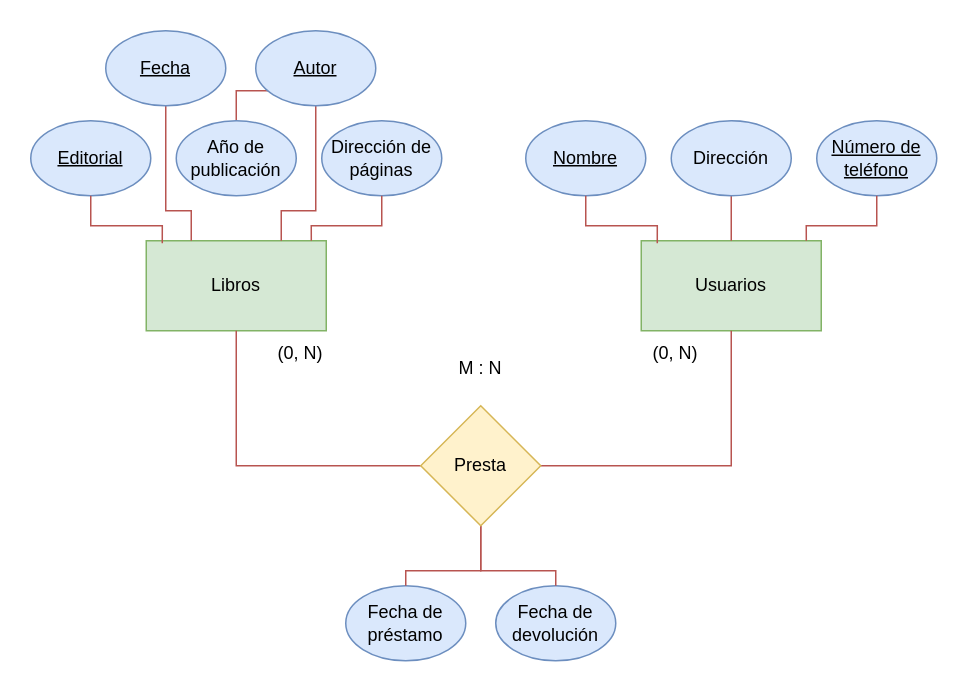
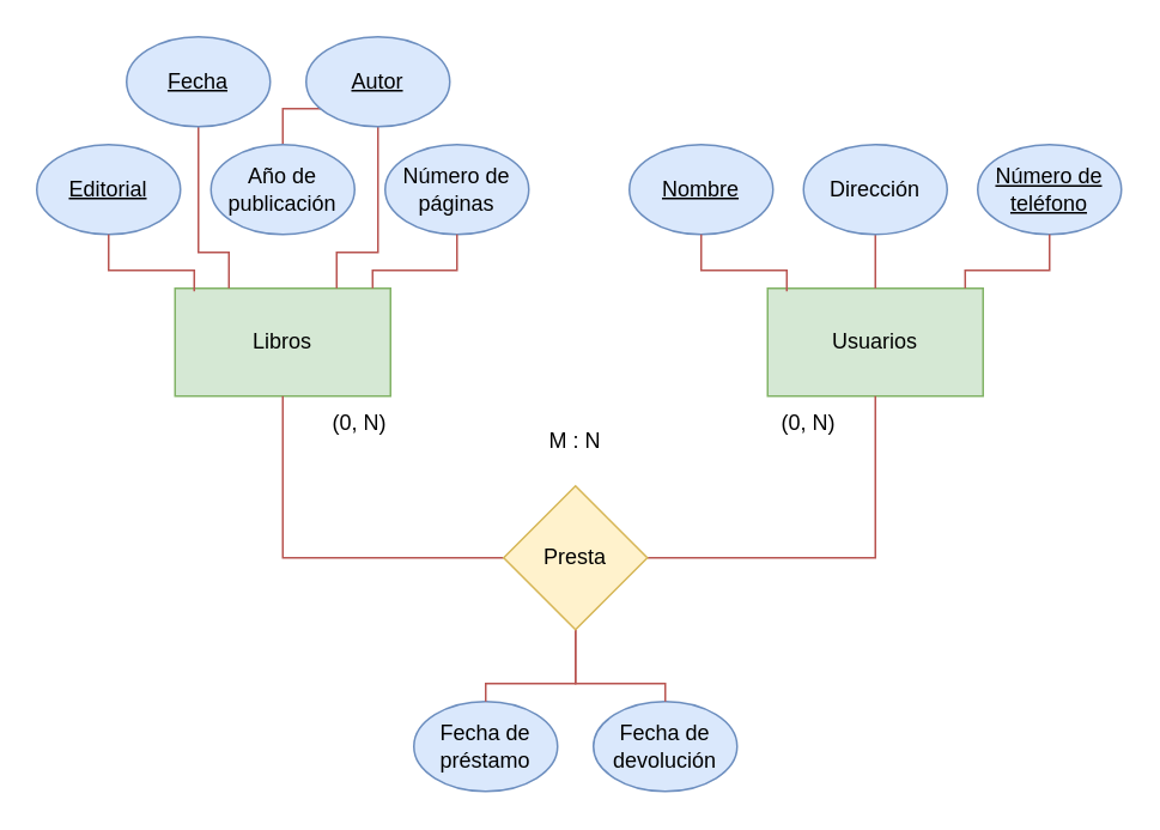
  <mxCell id="0" />
  <mxCell id="1" parent="0" />
  <mxCell id="2" value="Libros" style="rounded=0;whiteSpace=wrap;html=1;fillColor=#d5e8d4;strokeColor=#82b366;" parent="1" vertex="1"><mxGeometry x="97" y="160" width="120" height="60" as="geometry" /></mxCell>
  <mxCell id="3" value="" style="edgeStyle=orthogonalEdgeStyle;rounded=0;orthogonalLoop=1;jettySize=auto;html=1;endArrow=none;endFill=0;fillColor=#f8cecc;strokeColor=#b85450;" parent="1" source="4" target="6" edge="1"><mxGeometry relative="1" as="geometry" /></mxCell>
  <mxCell id="4" value="Año de publicación" style="ellipse;whiteSpace=wrap;html=1;fillColor=#dae8fc;strokeColor=#6c8ebf;" parent="1" vertex="1"><mxGeometry x="117" y="80" width="80" height="50" as="geometry" /></mxCell>
  <mxCell id="5" style="edgeStyle=orthogonalEdgeStyle;rounded=0;orthogonalLoop=1;jettySize=auto;html=1;entryX=0.75;entryY=0;entryDx=0;entryDy=0;endArrow=none;endFill=0;fillColor=#f8cecc;strokeColor=#b85450;" parent="1" source="6" target="2" edge="1"><mxGeometry relative="1" as="geometry"><Array as="points"><mxPoint x="210" y="140" /><mxPoint x="187" y="140" /></Array></mxGeometry></mxCell>
  <mxCell id="6" value="&lt;u&gt;Autor&lt;/u&gt;" style="ellipse;whiteSpace=wrap;html=1;fillColor=#dae8fc;strokeColor=#6c8ebf;" parent="1" vertex="1"><mxGeometry x="170" y="20" width="80" height="50" as="geometry" /></mxCell>
  <mxCell id="7" style="edgeStyle=orthogonalEdgeStyle;rounded=0;orthogonalLoop=1;jettySize=auto;html=1;entryX=0.25;entryY=0;entryDx=0;entryDy=0;endArrow=none;endFill=0;fillColor=#f8cecc;strokeColor=#b85450;" parent="1" source="8" target="2" edge="1"><mxGeometry relative="1" as="geometry"><Array as="points"><mxPoint x="110" y="140" /><mxPoint x="127" y="140" /></Array></mxGeometry></mxCell>
  <mxCell id="8" value="&lt;u&gt;Fecha&lt;/u&gt;" style="ellipse;whiteSpace=wrap;html=1;fillColor=#dae8fc;strokeColor=#6c8ebf;" parent="1" vertex="1"><mxGeometry x="70" y="20" width="80" height="50" as="geometry" /></mxCell>
- <mxCell id="9" value="Dirección de páginas" style="ellipse;whiteSpace=wrap;html=1;fillColor=#dae8fc;strokeColor=#6c8ebf;" parent="1" vertex="1"><mxGeometry x="214" y="80" width="80" height="50" as="geometry" /></mxCell>
+ <mxCell id="9" value="Número de páginas" style="ellipse;whiteSpace=wrap;html=1;fillColor=#dae8fc;strokeColor=#6c8ebf;" parent="1" vertex="1"><mxGeometry x="214" y="80" width="80" height="50" as="geometry" /></mxCell>
  <mxCell id="10" value="&lt;u&gt;Editorial&lt;/u&gt;" style="ellipse;whiteSpace=wrap;html=1;fillColor=#dae8fc;strokeColor=#6c8ebf;" parent="1" vertex="1"><mxGeometry x="20" y="80" width="80" height="50" as="geometry" /></mxCell>
  <mxCell id="11" style="edgeStyle=orthogonalEdgeStyle;rounded=0;orthogonalLoop=1;jettySize=auto;html=1;entryX=0.089;entryY=0.028;entryDx=0;entryDy=0;entryPerimeter=0;endArrow=none;endFill=0;fillColor=#f8cecc;strokeColor=#b85450;" parent="1" source="10" target="2" edge="1"><mxGeometry relative="1" as="geometry" /></mxCell>
  <mxCell id="12" style="edgeStyle=orthogonalEdgeStyle;rounded=0;orthogonalLoop=1;jettySize=auto;html=1;entryX=0.917;entryY=0;entryDx=0;entryDy=0;entryPerimeter=0;endArrow=none;endFill=0;fillColor=#f8cecc;strokeColor=#b85450;" parent="1" source="9" target="2" edge="1"><mxGeometry relative="1" as="geometry" /></mxCell>
  <mxCell id="13" value="Usuarios" style="rounded=0;whiteSpace=wrap;html=1;fillColor=#d5e8d4;strokeColor=#82b366;" parent="1" vertex="1"><mxGeometry x="427" y="160" width="120" height="60" as="geometry" /></mxCell>
  <mxCell id="14" value="" style="edgeStyle=orthogonalEdgeStyle;rounded=0;orthogonalLoop=1;jettySize=auto;html=1;endArrow=none;endFill=0;fillColor=#f8cecc;strokeColor=#b85450;" parent="1" source="15" target="13" edge="1"><mxGeometry relative="1" as="geometry" /></mxCell>
  <mxCell id="15" value="Dirección" style="ellipse;whiteSpace=wrap;html=1;fillColor=#dae8fc;strokeColor=#6c8ebf;" parent="1" vertex="1"><mxGeometry x="447" y="80" width="80" height="50" as="geometry" /></mxCell>
  <mxCell id="16" value="Número de teléfono" style="ellipse;whiteSpace=wrap;html=1;fillColor=#dae8fc;strokeColor=#6c8ebf;fontStyle=4" parent="1" vertex="1"><mxGeometry x="544" y="80" width="80" height="50" as="geometry" /></mxCell>
  <mxCell id="17" value="Nombre" style="ellipse;whiteSpace=wrap;html=1;fillColor=#dae8fc;strokeColor=#6c8ebf;fontStyle=4" parent="1" vertex="1"><mxGeometry x="350" y="80" width="80" height="50" as="geometry" /></mxCell>
  <mxCell id="18" style="edgeStyle=orthogonalEdgeStyle;rounded=0;orthogonalLoop=1;jettySize=auto;html=1;entryX=0.089;entryY=0.028;entryDx=0;entryDy=0;entryPerimeter=0;endArrow=none;endFill=0;fillColor=#f8cecc;strokeColor=#b85450;" parent="1" source="17" target="13" edge="1"><mxGeometry relative="1" as="geometry" /></mxCell>
  <mxCell id="19" style="edgeStyle=orthogonalEdgeStyle;rounded=0;orthogonalLoop=1;jettySize=auto;html=1;entryX=0.917;entryY=0;entryDx=0;entryDy=0;entryPerimeter=0;endArrow=none;endFill=0;fillColor=#f8cecc;strokeColor=#b85450;" parent="1" source="16" target="13" edge="1"><mxGeometry relative="1" as="geometry" /></mxCell>
  <mxCell id="20" style="edgeStyle=orthogonalEdgeStyle;rounded=0;orthogonalLoop=1;jettySize=auto;html=1;entryX=0.5;entryY=1;entryDx=0;entryDy=0;exitX=0;exitY=0.5;exitDx=0;exitDy=0;endArrow=none;endFill=0;fillColor=#f8cecc;strokeColor=#b85450;" parent="1" source="28" target="2" edge="1"><mxGeometry relative="1" as="geometry"><mxPoint x="267" y="310" as="sourcePoint" /><mxPoint x="157" y="260" as="targetPoint" /></mxGeometry></mxCell>
  <mxCell id="21" style="edgeStyle=orthogonalEdgeStyle;rounded=0;orthogonalLoop=1;jettySize=auto;html=1;endArrow=none;endFill=0;fillColor=#f8cecc;strokeColor=#b85450;entryX=0.5;entryY=1;entryDx=0;entryDy=0;exitX=1;exitY=0.5;exitDx=0;exitDy=0;" parent="1" source="28" target="13" edge="1"><mxGeometry relative="1" as="geometry"><mxPoint x="387" y="380" as="sourcePoint" /><mxPoint x="487" y="330" as="targetPoint" /></mxGeometry></mxCell>
  <mxCell id="22" value="Fecha de devolución" style="ellipse;whiteSpace=wrap;html=1;fillColor=#dae8fc;strokeColor=#6c8ebf;" parent="1" vertex="1"><mxGeometry x="330" y="390" width="80" height="50" as="geometry" /></mxCell>
  <mxCell id="23" value="Fecha de préstamo" style="ellipse;whiteSpace=wrap;html=1;fillColor=#dae8fc;strokeColor=#6c8ebf;" parent="1" vertex="1"><mxGeometry x="230" y="390" width="80" height="50" as="geometry" /></mxCell>
  <mxCell id="24" style="edgeStyle=orthogonalEdgeStyle;rounded=0;orthogonalLoop=1;jettySize=auto;html=1;entryX=0.5;entryY=1;entryDx=0;entryDy=0;endArrow=none;endFill=0;fillColor=#f8cecc;strokeColor=#b85450;" parent="1" source="23" target="28" edge="1"><mxGeometry relative="1" as="geometry"><mxPoint x="288.36" y="412.34" as="targetPoint" /><Array as="points"><mxPoint x="270" y="380" /><mxPoint x="320" y="380" /></Array></mxGeometry></mxCell>
  <mxCell id="25" style="edgeStyle=orthogonalEdgeStyle;rounded=0;orthogonalLoop=1;jettySize=auto;html=1;entryX=0.5;entryY=1;entryDx=0;entryDy=0;endArrow=none;endFill=0;fillColor=#f8cecc;strokeColor=#b85450;exitX=0.5;exitY=0;exitDx=0;exitDy=0;" parent="1" source="22" target="28" edge="1"><mxGeometry relative="1" as="geometry"><mxPoint x="371.04" y="410" as="targetPoint" /><Array as="points"><mxPoint x="370" y="380" /><mxPoint x="320" y="380" /></Array><mxPoint x="417" y="390" as="sourcePoint" /></mxGeometry></mxCell>
  <mxCell id="26" value="(0, N)" style="text;html=1;align=center;verticalAlign=middle;whiteSpace=wrap;rounded=0;" parent="1" vertex="1"><mxGeometry x="170" y="220" width="60" height="30" as="geometry" /></mxCell>
  <mxCell id="27" value="(0, N)" style="text;html=1;align=center;verticalAlign=middle;whiteSpace=wrap;rounded=0;" parent="1" vertex="1"><mxGeometry x="420" y="220" width="60" height="30" as="geometry" /></mxCell>
  <mxCell id="28" value="Presta" style="rhombus;whiteSpace=wrap;html=1;fillColor=#fff2cc;strokeColor=#d6b656;" parent="1" vertex="1"><mxGeometry x="280" y="270" width="80" height="80" as="geometry" /></mxCell>
  <mxCell id="29" value="M : N" style="text;html=1;align=center;verticalAlign=middle;whiteSpace=wrap;rounded=0;" parent="1" vertex="1"><mxGeometry x="290" y="230" width="60" height="30" as="geometry" /></mxCell>
